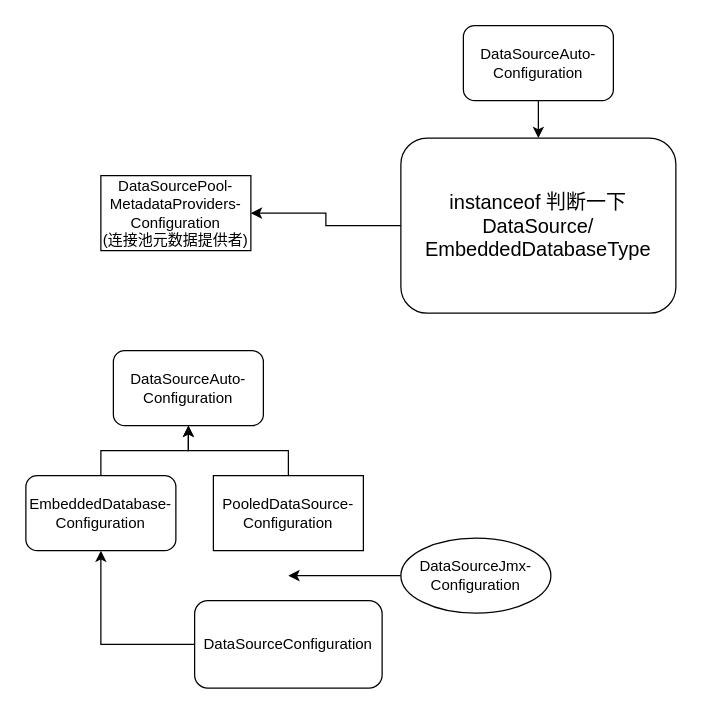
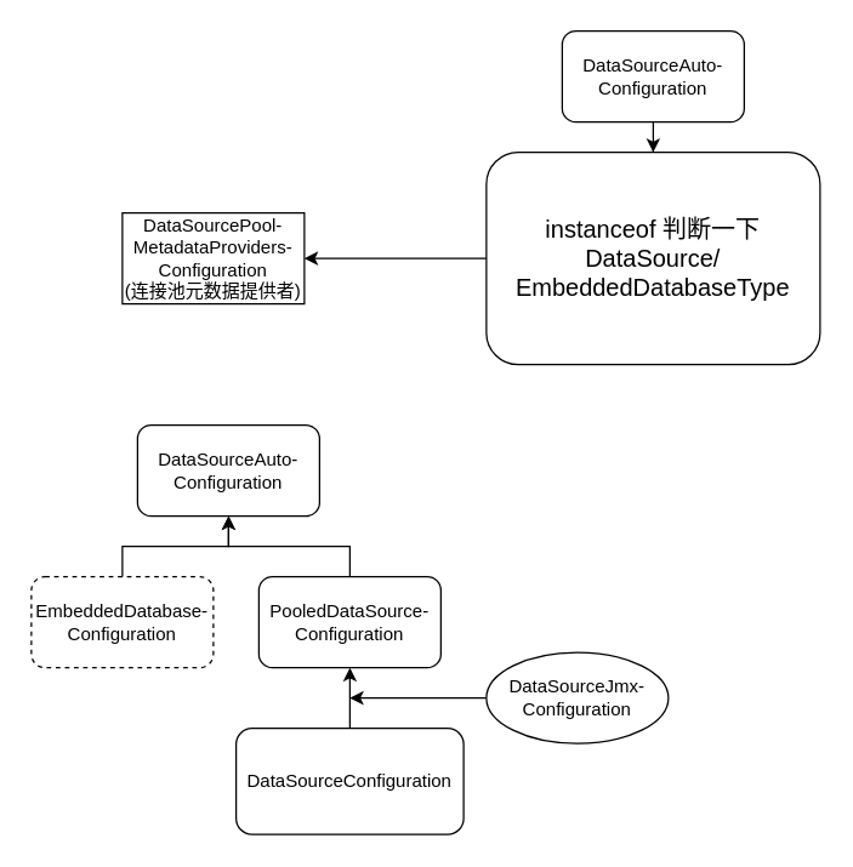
  <mxCell id="0" />
  <mxCell id="1" parent="0" />
  <mxCell id="2" style="edgeStyle=orthogonalEdgeStyle;rounded=0;orthogonalLoop=1;jettySize=auto;html=1;entryX=1;entryY=0.5;entryDx=0;entryDy=0;" edge="1" parent="1" source="3" target="6"><mxGeometry relative="1" as="geometry"><mxPoint x="260" y="310" as="targetPoint" /></mxGeometry></mxCell>
- <mxCell id="3" value="&lt;div&gt;&lt;font style=&quot;font-size: 16px;&quot;&gt;instanceof 判断一下&lt;/font&gt;&lt;/div&gt;&lt;font style=&quot;font-size: 16px;&quot;&gt;DataSource/&lt;/font&gt;&lt;div&gt;&lt;font style=&quot;font-size: 16px;&quot;&gt;EmbeddedDatabaseType&lt;br&gt;&lt;/font&gt;&lt;/div&gt;" style="rounded=1;whiteSpace=wrap;html=1;" vertex="1" parent="1"><mxGeometry x="320" y="110" width="220" height="140" as="geometry" /></mxCell>
+ <mxCell id="3" value="&lt;div&gt;&lt;font style=&quot;font-size: 16px;&quot;&gt;instanceof 判断一下&lt;/font&gt;&lt;/div&gt;&lt;font style=&quot;font-size: 16px;&quot;&gt;DataSource/&lt;/font&gt;&lt;div&gt;&lt;font style=&quot;font-size: 16px;&quot;&gt;EmbeddedDatabaseType&lt;br&gt;&lt;/font&gt;&lt;/div&gt;" style="rounded=1;whiteSpace=wrap;html=1;" vertex="1" parent="1"><mxGeometry x="320" y="100" width="220" height="140" as="geometry" /></mxCell>
  <mxCell id="4" style="edgeStyle=orthogonalEdgeStyle;rounded=0;orthogonalLoop=1;jettySize=auto;html=1;exitX=0.5;exitY=1;exitDx=0;exitDy=0;" edge="1" parent="1" source="5" target="3"><mxGeometry relative="1" as="geometry" /></mxCell>
  <mxCell id="5" value="DataSourceAuto-&lt;div&gt;Configuration&lt;/div&gt;" style="rounded=1;whiteSpace=wrap;html=1;" vertex="1" parent="1"><mxGeometry x="370" y="20" width="120" height="60" as="geometry" /></mxCell>
  <mxCell id="6" value="DataSourcePool-&lt;div&gt;MetadataProviders-&lt;/div&gt;&lt;div&gt;Configuration&lt;/div&gt;&lt;div&gt;(连接池元数据提供者)&lt;/div&gt;" style="rounded=0;whiteSpace=wrap;html=1;" vertex="1" parent="1"><mxGeometry x="80" y="140" width="120" height="60" as="geometry" /></mxCell>
  <mxCell id="7" style="edgeStyle=orthogonalEdgeStyle;rounded=0;orthogonalLoop=1;jettySize=auto;html=1;exitX=0.5;exitY=1;exitDx=0;exitDy=0;" edge="1" parent="1" source="8"><mxGeometry relative="1" as="geometry"><mxPoint x="149.724" y="340.069" as="targetPoint" /></mxGeometry></mxCell>
  <mxCell id="8" value="DataSourceAuto-&lt;div&gt;Configuration&lt;/div&gt;" style="rounded=1;whiteSpace=wrap;html=1;" vertex="1" parent="1"><mxGeometry x="90" y="280" width="120" height="60" as="geometry" /></mxCell>
  <mxCell id="9" value="" style="edgeStyle=orthogonalEdgeStyle;rounded=0;orthogonalLoop=1;jettySize=auto;html=1;" edge="1" parent="1" source="10" target="8"><mxGeometry relative="1" as="geometry" /></mxCell>
- <mxCell id="10" value="EmbeddedDatabase-&lt;div&gt;Configuration&lt;/div&gt;" style="rounded=1;whiteSpace=wrap;html=1;" vertex="1" parent="1"><mxGeometry x="20" y="380" width="120" height="60" as="geometry" /></mxCell>
+ <mxCell id="10" value="EmbeddedDatabase-&lt;div&gt;Configuration&lt;/div&gt;" style="rounded=1;whiteSpace=wrap;html=1;dashed=1;" vertex="1" parent="1"><mxGeometry x="20" y="380" width="120" height="60" as="geometry" /></mxCell>
  <mxCell id="11" value="" style="edgeStyle=orthogonalEdgeStyle;rounded=0;orthogonalLoop=1;jettySize=auto;html=1;" edge="1" parent="1" source="12" target="8"><mxGeometry relative="1" as="geometry" /></mxCell>
- <mxCell id="12" value="PooledDataSource-&lt;div&gt;Configuration&lt;/div&gt;" style="whiteSpace=wrap;html=1;rounded=0;" vertex="1" parent="1"><mxGeometry x="170" y="380" width="120" height="60" as="geometry" /></mxCell>
- <mxCell id="13" style="edgeStyle=orthogonalEdgeStyle;rounded=0;orthogonalLoop=1;jettySize=auto;html=1;" edge="1" parent="1" source="14" target="10"><mxGeometry relative="1" as="geometry" /></mxCell>
+ <mxCell id="12" value="PooledDataSource-&lt;div&gt;Configuration&lt;/div&gt;" style="rounded=1;whiteSpace=wrap;html=1;" vertex="1" parent="1"><mxGeometry x="170" y="380" width="120" height="60" as="geometry" /></mxCell>
+ <mxCell id="13" style="edgeStyle=orthogonalEdgeStyle;rounded=0;orthogonalLoop=1;jettySize=auto;html=1;entryX=0.5;entryY=1;entryDx=0;entryDy=0;" edge="1" parent="1" source="14" target="12"><mxGeometry relative="1" as="geometry" /></mxCell>
  <mxCell id="14" value="DataSourceConfiguration" style="whiteSpace=wrap;html=1;rounded=1;" vertex="1" parent="1"><mxGeometry x="155" y="480" width="150" height="70" as="geometry" /></mxCell>
  <mxCell id="15" style="edgeStyle=orthogonalEdgeStyle;rounded=0;orthogonalLoop=1;jettySize=auto;html=1;" edge="1" parent="1" source="16"><mxGeometry relative="1" as="geometry"><mxPoint x="230" y="460" as="targetPoint" /></mxGeometry></mxCell>
  <mxCell id="16" value="DataSourceJmx-&lt;div&gt;Configuration&lt;/div&gt;" style="ellipse;whiteSpace=wrap;html=1;" vertex="1" parent="1"><mxGeometry x="320" y="430" width="120" height="60" as="geometry" /></mxCell>
